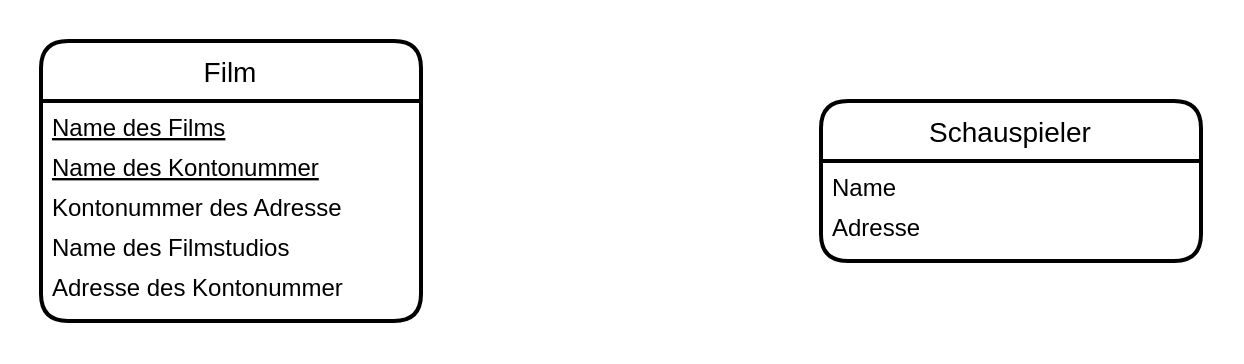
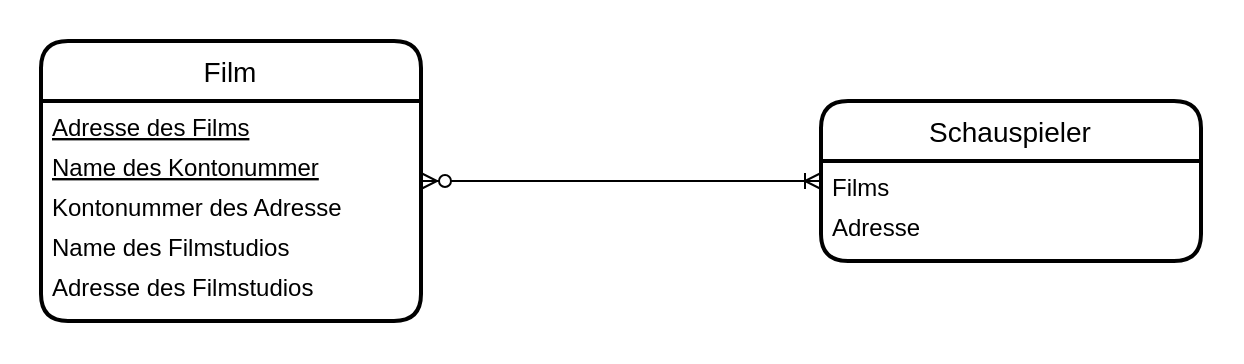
  <mxCell id="0" />
  <mxCell id="1" parent="0" />
+ <mxCell id="2" value="" style="edgeStyle=entityRelationEdgeStyle;fontSize=12;html=1;endArrow=ERoneToMany;startArrow=ERzeroToMany;" parent="1" source="3" target="9" edge="1"><mxGeometry width="100" height="100" relative="1" as="geometry"><mxPoint x="220" y="825" as="sourcePoint" /><mxPoint x="320" y="725" as="targetPoint" /></mxGeometry></mxCell>
  <mxCell id="3" value="Film" style="swimlane;childLayout=stackLayout;horizontal=1;startSize=30;horizontalStack=0;rounded=1;fontSize=14;fontStyle=0;strokeWidth=2;resizeParent=0;resizeLast=1;shadow=0;dashed=0;align=center;" vertex="1" parent="1"><mxGeometry x="20" y="20" width="190" height="140" as="geometry"><mxRectangle x="110" y="50" width="70" height="30" as="alternateBounds" /></mxGeometry></mxCell>
- <mxCell id="4" value="Name des Films" style="text;strokeColor=none;fillColor=none;spacingLeft=4;spacingRight=4;overflow=hidden;rotatable=0;points=[[0,0.5],[1,0.5]];portConstraint=eastwest;fontSize=12;fontStyle=4" vertex="1" parent="3"><mxGeometry y="30" width="190" height="20" as="geometry" /></mxCell>
+ <mxCell id="4" value="Adresse des Films" style="text;strokeColor=none;fillColor=none;spacingLeft=4;spacingRight=4;overflow=hidden;rotatable=0;points=[[0,0.5],[1,0.5]];portConstraint=eastwest;fontSize=12;fontStyle=4" vertex="1" parent="3"><mxGeometry y="30" width="190" height="20" as="geometry" /></mxCell>
  <mxCell id="5" value="Name des Kontonummer" style="text;strokeColor=none;fillColor=none;spacingLeft=4;spacingRight=4;overflow=hidden;rotatable=0;points=[[0,0.5],[1,0.5]];portConstraint=eastwest;fontSize=12;fontStyle=4" vertex="1" parent="3"><mxGeometry y="50" width="190" height="20" as="geometry" /></mxCell>
  <mxCell id="6" value="Kontonummer des Adresse" style="text;strokeColor=none;fillColor=none;spacingLeft=4;spacingRight=4;overflow=hidden;rotatable=0;points=[[0,0.5],[1,0.5]];portConstraint=eastwest;fontSize=12;" vertex="1" parent="3"><mxGeometry y="70" width="190" height="20" as="geometry" /></mxCell>
  <mxCell id="7" value="Name des Filmstudios" style="text;strokeColor=none;fillColor=none;spacingLeft=4;spacingRight=4;overflow=hidden;rotatable=0;points=[[0,0.5],[1,0.5]];portConstraint=eastwest;fontSize=12;" vertex="1" parent="3"><mxGeometry y="90" width="190" height="20" as="geometry" /></mxCell>
- <mxCell id="8" value="Adresse des Kontonummer" style="text;strokeColor=none;fillColor=none;spacingLeft=4;spacingRight=4;overflow=hidden;rotatable=0;points=[[0,0.5],[1,0.5]];portConstraint=eastwest;fontSize=12;" vertex="1" parent="3"><mxGeometry y="110" width="190" height="30" as="geometry" /></mxCell>
+ <mxCell id="8" value="Adresse des Filmstudios" style="text;strokeColor=none;fillColor=none;spacingLeft=4;spacingRight=4;overflow=hidden;rotatable=0;points=[[0,0.5],[1,0.5]];portConstraint=eastwest;fontSize=12;" vertex="1" parent="3"><mxGeometry y="110" width="190" height="30" as="geometry" /></mxCell>
  <mxCell id="9" value="Schauspieler" style="swimlane;childLayout=stackLayout;horizontal=1;startSize=30;horizontalStack=0;rounded=1;fontSize=14;fontStyle=0;strokeWidth=2;resizeParent=0;resizeLast=1;shadow=0;dashed=0;align=center;" vertex="1" parent="1"><mxGeometry x="410" y="50" width="190" height="80" as="geometry"><mxRectangle x="110" y="50" width="70" height="30" as="alternateBounds" /></mxGeometry></mxCell>
- <mxCell id="10" value="Name" style="text;strokeColor=none;fillColor=none;spacingLeft=4;spacingRight=4;overflow=hidden;rotatable=0;points=[[0,0.5],[1,0.5]];portConstraint=eastwest;fontSize=12;" vertex="1" parent="9"><mxGeometry y="30" width="190" height="20" as="geometry" /></mxCell>
+ <mxCell id="10" value="Films" style="text;strokeColor=none;fillColor=none;spacingLeft=4;spacingRight=4;overflow=hidden;rotatable=0;points=[[0,0.5],[1,0.5]];portConstraint=eastwest;fontSize=12;" vertex="1" parent="9"><mxGeometry y="30" width="190" height="20" as="geometry" /></mxCell>
  <mxCell id="11" value="Adresse" style="text;strokeColor=none;fillColor=none;spacingLeft=4;spacingRight=4;overflow=hidden;rotatable=0;points=[[0,0.5],[1,0.5]];portConstraint=eastwest;fontSize=12;" vertex="1" parent="9"><mxGeometry y="50" width="190" height="30" as="geometry" /></mxCell>
